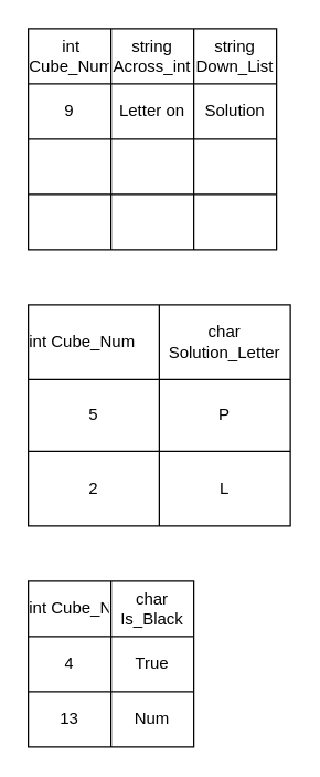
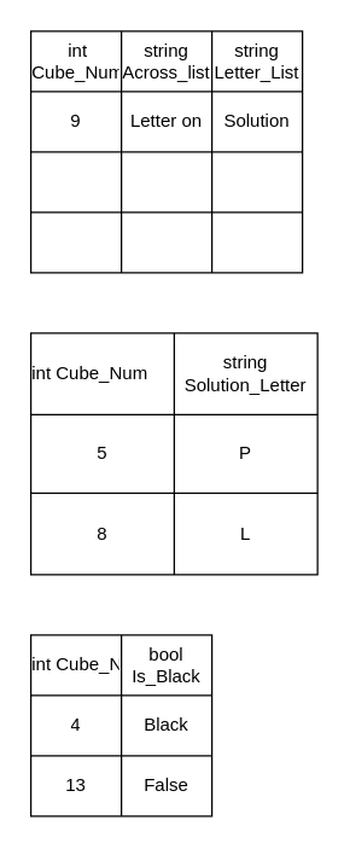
  <mxCell id="0" />
  <mxCell id="1" parent="0" />
  <mxCell id="2" value="" style="shape=table;startSize=0;container=1;collapsible=0;childLayout=tableLayout;" vertex="1" parent="1"><mxGeometry x="20" y="20" width="180" height="160" as="geometry" /></mxCell>
  <mxCell id="3" value="" style="shape=tableRow;horizontal=0;startSize=0;swimlaneHead=0;swimlaneBody=0;top=0;left=0;bottom=0;right=0;collapsible=0;dropTarget=0;fillColor=none;points=[[0,0.5],[1,0.5]];portConstraint=eastwest;" vertex="1" parent="2"><mxGeometry width="180" height="40" as="geometry" /></mxCell>
  <mxCell id="4" value="int Cube_Num" style="shape=partialRectangle;html=1;whiteSpace=wrap;connectable=0;overflow=hidden;fillColor=none;top=0;left=0;bottom=0;right=0;pointerEvents=1;" vertex="1" parent="3"><mxGeometry width="60" height="40" as="geometry"><mxRectangle width="60" height="40" as="alternateBounds" /></mxGeometry></mxCell>
- <mxCell id="5" value="string Across_int" style="shape=partialRectangle;html=1;whiteSpace=wrap;connectable=0;overflow=hidden;fillColor=none;top=0;left=0;bottom=0;right=0;pointerEvents=1;" vertex="1" parent="3"><mxGeometry x="60" width="60" height="40" as="geometry"><mxRectangle width="60" height="40" as="alternateBounds" /></mxGeometry></mxCell>
- <mxCell id="6" value="string Down_List" style="shape=partialRectangle;html=1;whiteSpace=wrap;connectable=0;overflow=hidden;fillColor=none;top=0;left=0;bottom=0;right=0;pointerEvents=1;" vertex="1" parent="3"><mxGeometry x="120" width="60" height="40" as="geometry"><mxRectangle width="60" height="40" as="alternateBounds" /></mxGeometry></mxCell>
+ <mxCell id="5" value="string Across_list" style="shape=partialRectangle;html=1;whiteSpace=wrap;connectable=0;overflow=hidden;fillColor=none;top=0;left=0;bottom=0;right=0;pointerEvents=1;" vertex="1" parent="3"><mxGeometry x="60" width="60" height="40" as="geometry"><mxRectangle width="60" height="40" as="alternateBounds" /></mxGeometry></mxCell>
+ <mxCell id="6" value="string Letter_List" style="shape=partialRectangle;html=1;whiteSpace=wrap;connectable=0;overflow=hidden;fillColor=none;top=0;left=0;bottom=0;right=0;pointerEvents=1;" vertex="1" parent="3"><mxGeometry x="120" width="60" height="40" as="geometry"><mxRectangle width="60" height="40" as="alternateBounds" /></mxGeometry></mxCell>
  <mxCell id="7" value="" style="shape=tableRow;horizontal=0;startSize=0;swimlaneHead=0;swimlaneBody=0;top=0;left=0;bottom=0;right=0;collapsible=0;dropTarget=0;fillColor=none;points=[[0,0.5],[1,0.5]];portConstraint=eastwest;" vertex="1" parent="2"><mxGeometry y="40" width="180" height="40" as="geometry" /></mxCell>
  <mxCell id="8" value="9" style="shape=partialRectangle;html=1;whiteSpace=wrap;connectable=0;overflow=hidden;fillColor=none;top=0;left=0;bottom=0;right=0;pointerEvents=1;" vertex="1" parent="7"><mxGeometry width="60" height="40" as="geometry"><mxRectangle width="60" height="40" as="alternateBounds" /></mxGeometry></mxCell>
  <mxCell id="9" value="Letter on" style="shape=partialRectangle;html=1;whiteSpace=wrap;connectable=0;overflow=hidden;fillColor=none;top=0;left=0;bottom=0;right=0;pointerEvents=1;" vertex="1" parent="7"><mxGeometry x="60" width="60" height="40" as="geometry"><mxRectangle width="60" height="40" as="alternateBounds" /></mxGeometry></mxCell>
  <mxCell id="10" value="Solution" style="shape=partialRectangle;html=1;whiteSpace=wrap;connectable=0;overflow=hidden;fillColor=none;top=0;left=0;bottom=0;right=0;pointerEvents=1;" vertex="1" parent="7"><mxGeometry x="120" width="60" height="40" as="geometry"><mxRectangle width="60" height="40" as="alternateBounds" /></mxGeometry></mxCell>
  <mxCell id="11" value="" style="shape=tableRow;horizontal=0;startSize=0;swimlaneHead=0;swimlaneBody=0;top=0;left=0;bottom=0;right=0;collapsible=0;dropTarget=0;fillColor=none;points=[[0,0.5],[1,0.5]];portConstraint=eastwest;" vertex="1" parent="2"><mxGeometry y="80" width="180" height="40" as="geometry" /></mxCell>
  <mxCell id="12" value="" style="shape=partialRectangle;html=1;whiteSpace=wrap;connectable=0;overflow=hidden;fillColor=none;top=0;left=0;bottom=0;right=0;pointerEvents=1;" vertex="1" parent="11"><mxGeometry width="60" height="40" as="geometry"><mxRectangle width="60" height="40" as="alternateBounds" /></mxGeometry></mxCell>
  <mxCell id="13" value="" style="shape=partialRectangle;html=1;whiteSpace=wrap;connectable=0;overflow=hidden;fillColor=none;top=0;left=0;bottom=0;right=0;pointerEvents=1;" vertex="1" parent="11"><mxGeometry x="60" width="60" height="40" as="geometry"><mxRectangle width="60" height="40" as="alternateBounds" /></mxGeometry></mxCell>
  <mxCell id="14" value="" style="shape=partialRectangle;html=1;whiteSpace=wrap;connectable=0;overflow=hidden;fillColor=none;top=0;left=0;bottom=0;right=0;pointerEvents=1;" vertex="1" parent="11"><mxGeometry x="120" width="60" height="40" as="geometry"><mxRectangle width="60" height="40" as="alternateBounds" /></mxGeometry></mxCell>
  <mxCell id="15" value="" style="shape=tableRow;horizontal=0;startSize=0;swimlaneHead=0;swimlaneBody=0;top=0;left=0;bottom=0;right=0;collapsible=0;dropTarget=0;fillColor=none;points=[[0,0.5],[1,0.5]];portConstraint=eastwest;" vertex="1" parent="2"><mxGeometry y="120" width="180" height="40" as="geometry" /></mxCell>
  <mxCell id="16" value="" style="shape=partialRectangle;html=1;whiteSpace=wrap;connectable=0;overflow=hidden;fillColor=none;top=0;left=0;bottom=0;right=0;pointerEvents=1;" vertex="1" parent="15"><mxGeometry width="60" height="40" as="geometry"><mxRectangle width="60" height="40" as="alternateBounds" /></mxGeometry></mxCell>
  <mxCell id="17" value="" style="shape=partialRectangle;html=1;whiteSpace=wrap;connectable=0;overflow=hidden;fillColor=none;top=0;left=0;bottom=0;right=0;pointerEvents=1;" vertex="1" parent="15"><mxGeometry x="60" width="60" height="40" as="geometry"><mxRectangle width="60" height="40" as="alternateBounds" /></mxGeometry></mxCell>
  <mxCell id="18" value="" style="shape=partialRectangle;html=1;whiteSpace=wrap;connectable=0;overflow=hidden;fillColor=none;top=0;left=0;bottom=0;right=0;pointerEvents=1;" vertex="1" parent="15"><mxGeometry x="120" width="60" height="40" as="geometry"><mxRectangle width="60" height="40" as="alternateBounds" /></mxGeometry></mxCell>
  <mxCell id="19" value="" style="shape=table;startSize=0;container=1;collapsible=0;childLayout=tableLayout;" vertex="1" parent="1"><mxGeometry x="20" y="220" width="190" height="160" as="geometry" /></mxCell>
  <mxCell id="20" value="" style="shape=tableRow;horizontal=0;startSize=0;swimlaneHead=0;swimlaneBody=0;top=0;left=0;bottom=0;right=0;collapsible=0;dropTarget=0;fillColor=none;points=[[0,0.5],[1,0.5]];portConstraint=eastwest;" vertex="1" parent="19"><mxGeometry width="190" height="54" as="geometry" /></mxCell>
  <mxCell id="21" value="int Cube_Num&lt;span style=&quot;white-space: pre;&quot;&gt;&#09;&lt;/span&gt;&lt;span style=&quot;white-space: pre;&quot;&gt;&#09;&lt;/span&gt;" style="shape=partialRectangle;html=1;whiteSpace=wrap;connectable=0;overflow=hidden;fillColor=none;top=0;left=0;bottom=0;right=0;pointerEvents=1;" vertex="1" parent="20"><mxGeometry width="95" height="54" as="geometry"><mxRectangle width="95" height="54" as="alternateBounds" /></mxGeometry></mxCell>
- <mxCell id="22" value="char Solution_Letter" style="shape=partialRectangle;html=1;whiteSpace=wrap;connectable=0;overflow=hidden;fillColor=none;top=0;left=0;bottom=0;right=0;pointerEvents=1;" vertex="1" parent="20"><mxGeometry x="95" width="95" height="54" as="geometry"><mxRectangle width="95" height="54" as="alternateBounds" /></mxGeometry></mxCell>
+ <mxCell id="22" value="string Solution_Letter" style="shape=partialRectangle;html=1;whiteSpace=wrap;connectable=0;overflow=hidden;fillColor=none;top=0;left=0;bottom=0;right=0;pointerEvents=1;" vertex="1" parent="20"><mxGeometry x="95" width="95" height="54" as="geometry"><mxRectangle width="95" height="54" as="alternateBounds" /></mxGeometry></mxCell>
  <mxCell id="23" value="" style="shape=tableRow;horizontal=0;startSize=0;swimlaneHead=0;swimlaneBody=0;top=0;left=0;bottom=0;right=0;collapsible=0;dropTarget=0;fillColor=none;points=[[0,0.5],[1,0.5]];portConstraint=eastwest;" vertex="1" parent="19"><mxGeometry y="54" width="190" height="52" as="geometry" /></mxCell>
  <mxCell id="24" value="5" style="shape=partialRectangle;html=1;whiteSpace=wrap;connectable=0;overflow=hidden;fillColor=none;top=0;left=0;bottom=0;right=0;pointerEvents=1;" vertex="1" parent="23"><mxGeometry width="95" height="52" as="geometry"><mxRectangle width="95" height="52" as="alternateBounds" /></mxGeometry></mxCell>
  <mxCell id="25" value="P" style="shape=partialRectangle;html=1;whiteSpace=wrap;connectable=0;overflow=hidden;fillColor=none;top=0;left=0;bottom=0;right=0;pointerEvents=1;" vertex="1" parent="23"><mxGeometry x="95" width="95" height="52" as="geometry"><mxRectangle width="95" height="52" as="alternateBounds" /></mxGeometry></mxCell>
  <mxCell id="26" value="" style="shape=tableRow;horizontal=0;startSize=0;swimlaneHead=0;swimlaneBody=0;top=0;left=0;bottom=0;right=0;collapsible=0;dropTarget=0;fillColor=none;points=[[0,0.5],[1,0.5]];portConstraint=eastwest;" vertex="1" parent="19"><mxGeometry y="106" width="190" height="54" as="geometry" /></mxCell>
- <mxCell id="27" value="2" style="shape=partialRectangle;html=1;whiteSpace=wrap;connectable=0;overflow=hidden;fillColor=none;top=0;left=0;bottom=0;right=0;pointerEvents=1;" vertex="1" parent="26"><mxGeometry width="95" height="54" as="geometry"><mxRectangle width="95" height="54" as="alternateBounds" /></mxGeometry></mxCell>
+ <mxCell id="27" value="8" style="shape=partialRectangle;html=1;whiteSpace=wrap;connectable=0;overflow=hidden;fillColor=none;top=0;left=0;bottom=0;right=0;pointerEvents=1;" vertex="1" parent="26"><mxGeometry width="95" height="54" as="geometry"><mxRectangle width="95" height="54" as="alternateBounds" /></mxGeometry></mxCell>
  <mxCell id="28" value="L" style="shape=partialRectangle;html=1;whiteSpace=wrap;connectable=0;overflow=hidden;fillColor=none;top=0;left=0;bottom=0;right=0;pointerEvents=1;" vertex="1" parent="26"><mxGeometry x="95" width="95" height="54" as="geometry"><mxRectangle width="95" height="54" as="alternateBounds" /></mxGeometry></mxCell>
  <mxCell id="29" value="" style="shape=table;startSize=0;container=1;collapsible=0;childLayout=tableLayout;" vertex="1" parent="1"><mxGeometry x="20" y="420" width="120" height="120" as="geometry" /></mxCell>
  <mxCell id="30" value="" style="shape=tableRow;horizontal=0;startSize=0;swimlaneHead=0;swimlaneBody=0;top=0;left=0;bottom=0;right=0;collapsible=0;dropTarget=0;fillColor=none;points=[[0,0.5],[1,0.5]];portConstraint=eastwest;" vertex="1" parent="29"><mxGeometry width="120" height="40" as="geometry" /></mxCell>
  <mxCell id="31" value="int Cube_Num&lt;span style=&quot;white-space: pre;&quot;&gt;&#09;&lt;/span&gt;" style="shape=partialRectangle;html=1;whiteSpace=wrap;connectable=0;overflow=hidden;fillColor=none;top=0;left=0;bottom=0;right=0;pointerEvents=1;" vertex="1" parent="30"><mxGeometry width="60" height="40" as="geometry"><mxRectangle width="60" height="40" as="alternateBounds" /></mxGeometry></mxCell>
- <mxCell id="32" value="char Is_Black" style="shape=partialRectangle;html=1;whiteSpace=wrap;connectable=0;overflow=hidden;fillColor=none;top=0;left=0;bottom=0;right=0;pointerEvents=1;" vertex="1" parent="30"><mxGeometry x="60" width="60" height="40" as="geometry"><mxRectangle width="60" height="40" as="alternateBounds" /></mxGeometry></mxCell>
+ <mxCell id="32" value="bool Is_Black" style="shape=partialRectangle;html=1;whiteSpace=wrap;connectable=0;overflow=hidden;fillColor=none;top=0;left=0;bottom=0;right=0;pointerEvents=1;" vertex="1" parent="30"><mxGeometry x="60" width="60" height="40" as="geometry"><mxRectangle width="60" height="40" as="alternateBounds" /></mxGeometry></mxCell>
  <mxCell id="33" value="" style="shape=tableRow;horizontal=0;startSize=0;swimlaneHead=0;swimlaneBody=0;top=0;left=0;bottom=0;right=0;collapsible=0;dropTarget=0;fillColor=none;points=[[0,0.5],[1,0.5]];portConstraint=eastwest;" vertex="1" parent="29"><mxGeometry y="40" width="120" height="40" as="geometry" /></mxCell>
  <mxCell id="34" value="4" style="shape=partialRectangle;html=1;whiteSpace=wrap;connectable=0;overflow=hidden;fillColor=none;top=0;left=0;bottom=0;right=0;pointerEvents=1;" vertex="1" parent="33"><mxGeometry width="60" height="40" as="geometry"><mxRectangle width="60" height="40" as="alternateBounds" /></mxGeometry></mxCell>
- <mxCell id="35" value="True" style="shape=partialRectangle;html=1;whiteSpace=wrap;connectable=0;overflow=hidden;fillColor=none;top=0;left=0;bottom=0;right=0;pointerEvents=1;" vertex="1" parent="33"><mxGeometry x="60" width="60" height="40" as="geometry"><mxRectangle width="60" height="40" as="alternateBounds" /></mxGeometry></mxCell>
+ <mxCell id="35" value="Black" style="shape=partialRectangle;html=1;whiteSpace=wrap;connectable=0;overflow=hidden;fillColor=none;top=0;left=0;bottom=0;right=0;pointerEvents=1;" vertex="1" parent="33"><mxGeometry x="60" width="60" height="40" as="geometry"><mxRectangle width="60" height="40" as="alternateBounds" /></mxGeometry></mxCell>
  <mxCell id="36" value="" style="shape=tableRow;horizontal=0;startSize=0;swimlaneHead=0;swimlaneBody=0;top=0;left=0;bottom=0;right=0;collapsible=0;dropTarget=0;fillColor=none;points=[[0,0.5],[1,0.5]];portConstraint=eastwest;" vertex="1" parent="29"><mxGeometry y="80" width="120" height="40" as="geometry" /></mxCell>
  <mxCell id="37" value="13" style="shape=partialRectangle;html=1;whiteSpace=wrap;connectable=0;overflow=hidden;fillColor=none;top=0;left=0;bottom=0;right=0;pointerEvents=1;" vertex="1" parent="36"><mxGeometry width="60" height="40" as="geometry"><mxRectangle width="60" height="40" as="alternateBounds" /></mxGeometry></mxCell>
- <mxCell id="38" value="Num" style="shape=partialRectangle;html=1;whiteSpace=wrap;connectable=0;overflow=hidden;fillColor=none;top=0;left=0;bottom=0;right=0;pointerEvents=1;" vertex="1" parent="36"><mxGeometry x="60" width="60" height="40" as="geometry"><mxRectangle width="60" height="40" as="alternateBounds" /></mxGeometry></mxCell>
+ <mxCell id="38" value="False" style="shape=partialRectangle;html=1;whiteSpace=wrap;connectable=0;overflow=hidden;fillColor=none;top=0;left=0;bottom=0;right=0;pointerEvents=1;" vertex="1" parent="36"><mxGeometry x="60" width="60" height="40" as="geometry"><mxRectangle width="60" height="40" as="alternateBounds" /></mxGeometry></mxCell>
